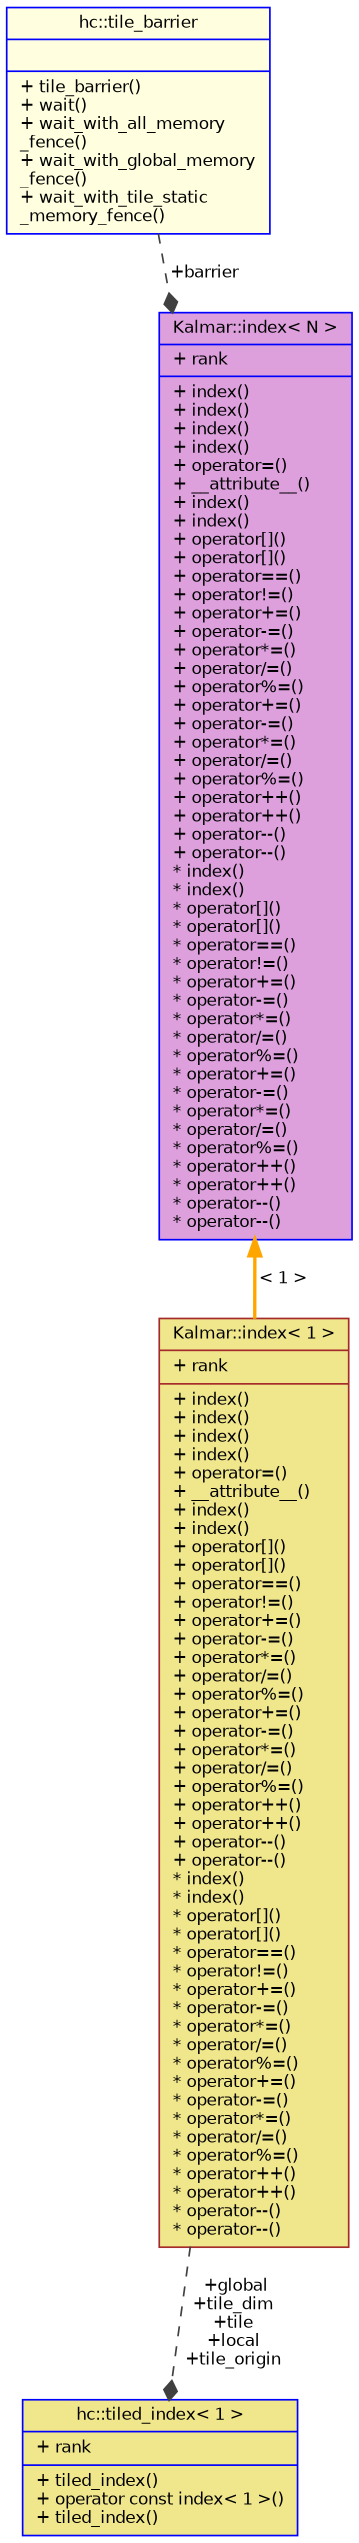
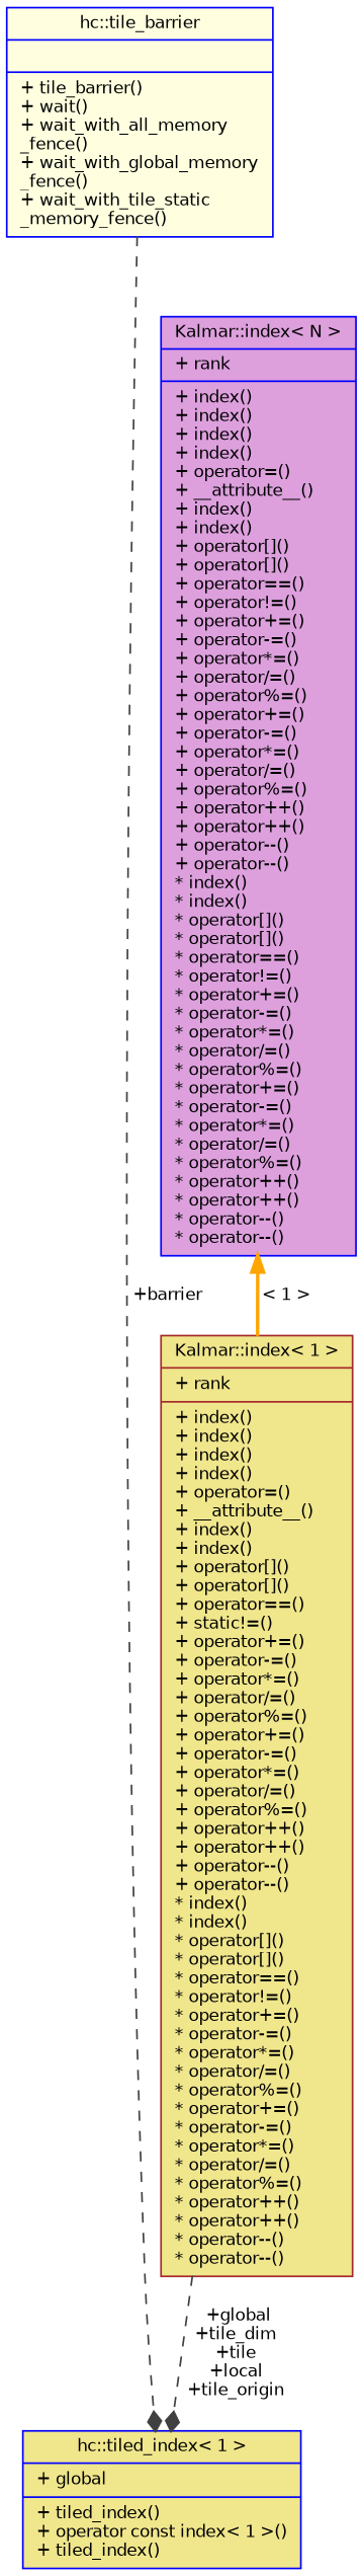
  digraph {
    node [color=blue fillcolor=khaki fontname=Helvetica fontsize=10 shape=record style=filled]
    edge [arrowhead=diamond color=grey25 fontname=Helvetica fontsize=10 labelfontname=Helvetica labelfontsize=10 style=dashed]
-   n1 [fontcolor=black height=0.2 label="{hc::tiled_index\< 1 \>\n|+ rank\l|+ tiled_index()\l+ operator const index\< 1 \>()\l+ tiled_index()\l}" width=0.4]
-   n2 [color=brown height=0.2 label="{Kalmar::index\< 1 \>\n|+ rank\l|+ index()\l+ index()\l+ index()\l+ index()\l+ operator=()\l+ __attribute__()\l+ index()\l+ index()\l+ operator[]()\l+ operator[]()\l+ operator==()\l+ operator!=()\l+ operator+=()\l+ operator-=()\l+ operator*=()\l+ operator/=()\l+ operator%=()\l+ operator+=()\l+ operator-=()\l+ operator*=()\l+ operator/=()\l+ operator%=()\l+ operator++()\l+ operator++()\l+ operator--()\l+ operator--()\l* index()\l* index()\l* operator[]()\l* operator[]()\l* operator==()\l* operator!=()\l* operator+=()\l* operator-=()\l* operator*=()\l* operator/=()\l* operator%=()\l* operator+=()\l* operator-=()\l* operator*=()\l* operator/=()\l* operator%=()\l* operator++()\l* operator++()\l* operator--()\l* operator--()\l}" width=0.4]
+   n1 [fontcolor=black height=0.2 label="{hc::tiled_index\< 1 \>\n|+ global\l|+ tiled_index()\l+ operator const index\< 1 \>()\l+ tiled_index()\l}" width=0.4]
+   n2 [color=brown height=0.2 label="{Kalmar::index\< 1 \>\n|+ rank\l|+ index()\l+ index()\l+ index()\l+ index()\l+ operator=()\l+ __attribute__()\l+ index()\l+ index()\l+ operator[]()\l+ operator[]()\l+ operator==()\l+ static!=()\l+ operator+=()\l+ operator-=()\l+ operator*=()\l+ operator/=()\l+ operator%=()\l+ operator+=()\l+ operator-=()\l+ operator*=()\l+ operator/=()\l+ operator%=()\l+ operator++()\l+ operator++()\l+ operator--()\l+ operator--()\l* index()\l* index()\l* operator[]()\l* operator[]()\l* operator==()\l* operator!=()\l* operator+=()\l* operator-=()\l* operator*=()\l* operator/=()\l* operator%=()\l* operator+=()\l* operator-=()\l* operator*=()\l* operator/=()\l* operator%=()\l* operator++()\l* operator++()\l* operator--()\l* operator--()\l}" width=0.4]
    n3 [fillcolor=plum height=0.2 label="{Kalmar::index\< N \>\n|+ rank\l|+ index()\l+ index()\l+ index()\l+ index()\l+ operator=()\l+ __attribute__()\l+ index()\l+ index()\l+ operator[]()\l+ operator[]()\l+ operator==()\l+ operator!=()\l+ operator+=()\l+ operator-=()\l+ operator*=()\l+ operator/=()\l+ operator%=()\l+ operator+=()\l+ operator-=()\l+ operator*=()\l+ operator/=()\l+ operator%=()\l+ operator++()\l+ operator++()\l+ operator--()\l+ operator--()\l* index()\l* index()\l* operator[]()\l* operator[]()\l* operator==()\l* operator!=()\l* operator+=()\l* operator-=()\l* operator*=()\l* operator/=()\l* operator%=()\l* operator+=()\l* operator-=()\l* operator*=()\l* operator/=()\l* operator%=()\l* operator++()\l* operator++()\l* operator--()\l* operator--()\l}" width=0.4]
    n4 [fillcolor=lightyellow height=0.2 label="{hc::tile_barrier\n||+ tile_barrier()\l+ wait()\l+ wait_with_all_memory\l_fence()\l+ wait_with_global_memory\l_fence()\l+ wait_with_tile_static\l_memory_fence()\l}" width=0.4]
    n2 -> n1 [label=" +global\n+tile_dim\n+tile\n+local\n+tile_origin"]
    n3 -> n2 [color=orange dir=back label=" \< 1 \>" style=bold arrowhead=""]
-   n4 -> n3 [label=" +barrier"]
+   n4 -> n1 [label=" +barrier"]
  }
